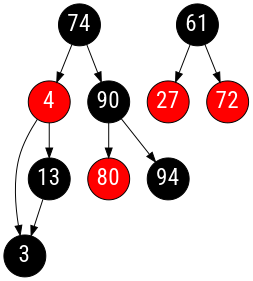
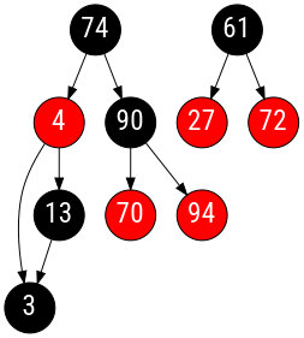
  digraph {
    fontname="Roboto Condensed"
    node [color=black fixedsize=true fontcolor=white fontname="Roboto Condensed" fontsize=24 fontweight=bold shape=circle style=filled]
    edge [fontname="Roboto Condensed"]
    4 [fillcolor=red width=.6]
    3 [width=.6]
    13 [width=.6]
    61 [width=.6]
    27 [fillcolor=red width=.6]
    72 [fillcolor=red width=.6]
-   80 [fillcolor=red width=.6]
+   80 [fillcolor=red width=.6 label=70]
    90 [width=.6]
-   94 [width=.6]
+   94 [width=.6 fillcolor=red]
    74 [width=.6]
    4 -> 3
    4 -> 13
    13 -> 3
    61 -> 27
    61 -> 72
    90 -> 80
    90 -> 94
    74 -> 4
    74 -> 90
  }
